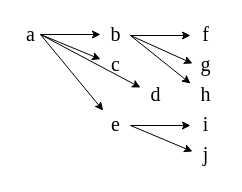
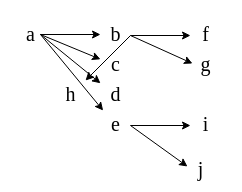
  <mxCell id="0" />
  <mxCell id="1" parent="0" />
  <mxCell id="2" value="a" style="text;html=1;resizable=0;points=[];autosize=1;align=center;verticalAlign=middle;spacingTop=-4;fontFamily=Tahoma;fontSize=20;" vertex="1" parent="1"><mxGeometry x="20" y="25" width="20" height="20" as="geometry" /></mxCell>
  <mxCell id="3" value="b" style="text;html=1;resizable=0;points=[];autosize=1;align=center;verticalAlign=middle;spacingTop=-4;fontFamily=Tahoma;fontSize=20;" vertex="1" parent="1"><mxGeometry x="100" y="20" width="30" height="30" as="geometry" /></mxCell>
  <mxCell id="4" value="c" style="text;html=1;resizable=0;points=[];autosize=1;align=center;verticalAlign=middle;spacingTop=-4;fontFamily=Tahoma;fontSize=20;" vertex="1" parent="1"><mxGeometry x="100" y="50" width="30" height="30" as="geometry" /></mxCell>
- <mxCell id="5" value="d" style="text;html=1;resizable=0;points=[];autosize=1;align=center;verticalAlign=middle;spacingTop=-4;fontFamily=Tahoma;fontSize=20;" vertex="1" parent="1"><mxGeometry x="140" y="80" width="30" height="30" as="geometry" /></mxCell>
+ <mxCell id="5" value="d" style="text;html=1;resizable=0;points=[];autosize=1;align=center;verticalAlign=middle;spacingTop=-4;fontFamily=Tahoma;fontSize=20;" vertex="1" parent="1"><mxGeometry x="100" y="80" width="30" height="30" as="geometry" /></mxCell>
  <mxCell id="6" value="e" style="text;html=1;resizable=0;points=[];autosize=1;align=center;verticalAlign=middle;spacingTop=-4;fontFamily=Tahoma;fontSize=20;" vertex="1" parent="1"><mxGeometry x="100" y="110" width="30" height="30" as="geometry" /></mxCell>
  <mxCell id="7" value="f" style="text;html=1;resizable=0;points=[];autosize=1;align=center;verticalAlign=middle;spacingTop=-4;fontFamily=Tahoma;fontSize=20;" vertex="1" parent="1"><mxGeometry x="195" y="20" width="20" height="30" as="geometry" /></mxCell>
  <mxCell id="8" value="g" style="text;html=1;resizable=0;points=[];autosize=1;align=center;verticalAlign=middle;spacingTop=-4;fontFamily=Tahoma;fontSize=20;" vertex="1" parent="1"><mxGeometry x="190" y="50" width="30" height="30" as="geometry" /></mxCell>
- <mxCell id="9" value="h" style="text;html=1;resizable=0;points=[];autosize=1;align=center;verticalAlign=middle;spacingTop=-4;fontFamily=Tahoma;fontSize=20;" vertex="1" parent="1"><mxGeometry x="190" y="80" width="30" height="30" as="geometry" /></mxCell>
+ <mxCell id="9" value="h" style="text;html=1;resizable=0;points=[];autosize=1;align=center;verticalAlign=middle;spacingTop=-4;fontFamily=Tahoma;fontSize=20;" vertex="1" parent="1"><mxGeometry x="55" y="80" width="30" height="30" as="geometry" /></mxCell>
  <mxCell id="10" value="i" style="text;html=1;resizable=0;points=[];autosize=1;align=center;verticalAlign=middle;spacingTop=-4;fontFamily=Tahoma;fontSize=20;" vertex="1" parent="1"><mxGeometry x="195" y="110" width="20" height="30" as="geometry" /></mxCell>
- <mxCell id="11" value="j" style="text;html=1;resizable=0;points=[];autosize=1;align=center;verticalAlign=middle;spacingTop=-4;fontFamily=Tahoma;fontSize=20;" vertex="1" parent="1"><mxGeometry x="195" y="140" width="20" height="30" as="geometry" /></mxCell>
+ <mxCell id="11" value="j" style="text;html=1;resizable=0;points=[];autosize=1;align=center;verticalAlign=middle;spacingTop=-4;fontFamily=Tahoma;fontSize=20;" vertex="1" parent="1"><mxGeometry x="190" y="155" width="20" height="30" as="geometry" /></mxCell>
  <mxCell id="12" value="" style="endArrow=classic;html=1;fontFamily=Tahoma;fontSize=20;" edge="1" parent="1"><mxGeometry width="50" height="50" relative="1" as="geometry"><mxPoint x="40" y="34" as="sourcePoint" /><mxPoint x="100" y="34" as="targetPoint" /></mxGeometry></mxCell>
  <mxCell id="13" value="" style="endArrow=classic;html=1;fontFamily=Tahoma;fontSize=20;" edge="1" parent="1" target="4"><mxGeometry width="50" height="50" relative="1" as="geometry"><mxPoint x="40" y="34" as="sourcePoint" /><mxPoint x="100" y="34" as="targetPoint" /></mxGeometry></mxCell>
  <mxCell id="14" value="" style="endArrow=classic;html=1;fontFamily=Tahoma;fontSize=20;" edge="1" parent="1" target="5"><mxGeometry width="50" height="50" relative="1" as="geometry"><mxPoint x="40" y="34" as="sourcePoint" /><mxPoint x="100" y="34" as="targetPoint" /></mxGeometry></mxCell>
  <mxCell id="15" value="" style="endArrow=classic;html=1;fontFamily=Tahoma;fontSize=20;" edge="1" parent="1" target="6"><mxGeometry width="50" height="50" relative="1" as="geometry"><mxPoint x="40" y="34" as="sourcePoint" /><mxPoint x="100" y="34" as="targetPoint" /></mxGeometry></mxCell>
  <mxCell id="16" value="" style="endArrow=classic;html=1;fontFamily=Tahoma;fontSize=20;" edge="1" parent="1"><mxGeometry width="50" height="50" relative="1" as="geometry"><mxPoint x="130" y="35" as="sourcePoint" /><mxPoint x="190" y="35" as="targetPoint" /></mxGeometry></mxCell>
  <mxCell id="17" value="" style="endArrow=classic;html=1;fontFamily=Tahoma;fontSize=20;" edge="1" parent="1"><mxGeometry width="50" height="50" relative="1" as="geometry"><mxPoint x="130" y="35" as="sourcePoint" /><mxPoint x="192" y="63" as="targetPoint" /></mxGeometry></mxCell>
  <mxCell id="18" value="" style="endArrow=classic;html=1;fontFamily=Tahoma;fontSize=20;" edge="1" parent="1" target="9"><mxGeometry width="50" height="50" relative="1" as="geometry"><mxPoint x="130" y="35" as="sourcePoint" /><mxPoint x="190" y="35" as="targetPoint" /></mxGeometry></mxCell>
  <mxCell id="19" value="" style="endArrow=classic;html=1;fontFamily=Tahoma;fontSize=20;" edge="1" parent="1"><mxGeometry width="50" height="50" relative="1" as="geometry"><mxPoint x="130" y="125" as="sourcePoint" /><mxPoint x="190" y="125" as="targetPoint" /></mxGeometry></mxCell>
  <mxCell id="20" value="" style="endArrow=classic;html=1;fontFamily=Tahoma;fontSize=20;entryX=-0.15;entryY=0.367;entryDx=0;entryDy=0;entryPerimeter=0;" edge="1" parent="1" target="11"><mxGeometry width="50" height="50" relative="1" as="geometry"><mxPoint x="130" y="125" as="sourcePoint" /><mxPoint x="190" y="125" as="targetPoint" /></mxGeometry></mxCell>
